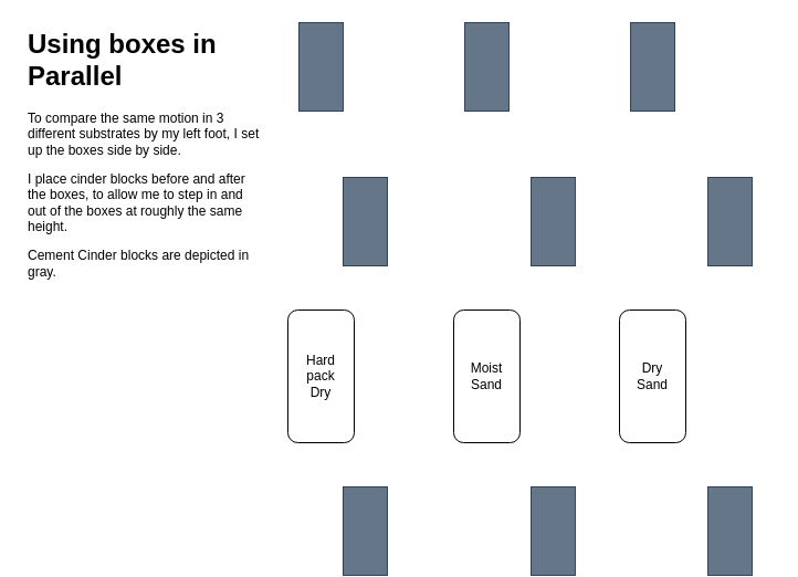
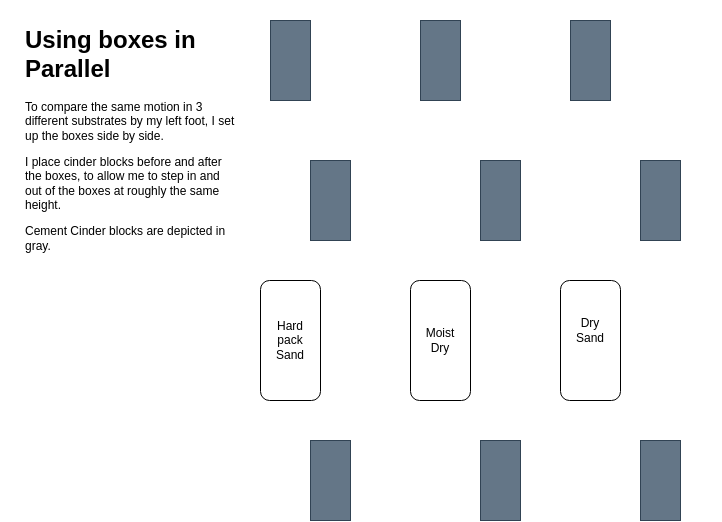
  <mxCell id="0" />
  <mxCell id="1" parent="0" />
  <mxCell id="2" value="" style="rounded=1;whiteSpace=wrap;html=1;rotation=-90;" vertex="1" parent="1"><mxGeometry x="230" y="310" width="120" height="60" as="geometry" /></mxCell>
  <mxCell id="3" value="" style="rounded=1;whiteSpace=wrap;html=1;rotation=-90;" vertex="1" parent="1"><mxGeometry x="380" y="310" width="120" height="60" as="geometry" /></mxCell>
  <mxCell id="4" value="" style="rounded=1;whiteSpace=wrap;html=1;rotation=-90;" vertex="1" parent="1"><mxGeometry x="530" y="310" width="120" height="60" as="geometry" /></mxCell>
  <mxCell id="5" value="" style="rounded=0;whiteSpace=wrap;html=1;rotation=-90;fillColor=#647687;strokeColor=#314354;fontColor=#ffffff;" vertex="1" parent="1"><mxGeometry x="290" y="460" width="80" height="40" as="geometry" /></mxCell>
  <mxCell id="6" value="" style="rounded=0;whiteSpace=wrap;html=1;rotation=-90;fillColor=#647687;strokeColor=#314354;fontColor=#ffffff;" vertex="1" parent="1"><mxGeometry x="460" y="460" width="80" height="40" as="geometry" /></mxCell>
  <mxCell id="7" value="" style="rounded=0;whiteSpace=wrap;html=1;rotation=-90;fillColor=#647687;strokeColor=#314354;fontColor=#ffffff;" vertex="1" parent="1"><mxGeometry x="620" y="460" width="80" height="40" as="geometry" /></mxCell>
  <mxCell id="8" value="" style="rounded=0;whiteSpace=wrap;html=1;rotation=-90;fillColor=#647687;strokeColor=#314354;fontColor=#ffffff;" vertex="1" parent="1"><mxGeometry x="620" y="180" width="80" height="40" as="geometry" /></mxCell>
  <mxCell id="9" value="" style="rounded=0;whiteSpace=wrap;html=1;rotation=-90;fillColor=#647687;strokeColor=#314354;fontColor=#ffffff;" vertex="1" parent="1"><mxGeometry x="460" y="180" width="80" height="40" as="geometry" /></mxCell>
  <mxCell id="10" value="" style="rounded=0;whiteSpace=wrap;html=1;rotation=-90;fillColor=#647687;strokeColor=#314354;fontColor=#ffffff;" vertex="1" parent="1"><mxGeometry x="290" y="180" width="80" height="40" as="geometry" /></mxCell>
  <mxCell id="11" value="" style="rounded=0;whiteSpace=wrap;html=1;rotation=-90;fillColor=#647687;strokeColor=#314354;fontColor=#ffffff;" vertex="1" parent="1"><mxGeometry x="250" y="40" width="80" height="40" as="geometry" /></mxCell>
  <mxCell id="12" value="" style="rounded=0;whiteSpace=wrap;html=1;rotation=-90;fillColor=#647687;strokeColor=#314354;fontColor=#ffffff;" vertex="1" parent="1"><mxGeometry x="400" y="40" width="80" height="40" as="geometry" /></mxCell>
  <mxCell id="13" value="" style="rounded=0;whiteSpace=wrap;html=1;rotation=-90;fillColor=#647687;strokeColor=#314354;fontColor=#ffffff;" vertex="1" parent="1"><mxGeometry x="550" y="40" width="80" height="40" as="geometry" /></mxCell>
- <mxCell id="14" value="&lt;div&gt;Hard&lt;/div&gt;&lt;div&gt;pack&lt;/div&gt;&lt;div&gt;Dry&lt;br&gt;&lt;/div&gt;" style="text;html=1;strokeColor=none;fillColor=none;align=center;verticalAlign=middle;whiteSpace=wrap;rounded=0;" vertex="1" parent="1"><mxGeometry x="270" y="330" width="40" height="20" as="geometry" /></mxCell>
- <mxCell id="15" value="&lt;div&gt;Moist&lt;/div&gt;&lt;div&gt;Sand&lt;br&gt;&lt;/div&gt;" style="text;html=1;strokeColor=none;fillColor=none;align=center;verticalAlign=middle;whiteSpace=wrap;rounded=0;" vertex="1" parent="1"><mxGeometry x="420" y="330" width="40" height="20" as="geometry" /></mxCell>
- <mxCell id="16" value="&lt;div&gt;Dry&lt;/div&gt;&lt;div&gt;Sand&lt;br&gt;&lt;/div&gt;" style="text;html=1;strokeColor=none;fillColor=none;align=center;verticalAlign=middle;whiteSpace=wrap;rounded=0;" vertex="1" parent="1"><mxGeometry x="570" y="330" width="40" height="20" as="geometry" /></mxCell>
+ <mxCell id="14" value="&lt;div&gt;Hard&lt;/div&gt;&lt;div&gt;pack&lt;/div&gt;&lt;div&gt;Sand&lt;br&gt;&lt;/div&gt;" style="text;html=1;strokeColor=none;fillColor=none;align=center;verticalAlign=middle;whiteSpace=wrap;rounded=0;" vertex="1" parent="1"><mxGeometry x="270" y="330" width="40" height="20" as="geometry" /></mxCell>
+ <mxCell id="15" value="&lt;div&gt;Moist&lt;/div&gt;&lt;div&gt;Dry&lt;br&gt;&lt;/div&gt;" style="text;html=1;strokeColor=none;fillColor=none;align=center;verticalAlign=middle;whiteSpace=wrap;rounded=0;" vertex="1" parent="1"><mxGeometry x="420" y="330" width="40" height="20" as="geometry" /></mxCell>
+ <mxCell id="16" value="&lt;div&gt;Dry&lt;/div&gt;&lt;div&gt;Sand&lt;br&gt;&lt;/div&gt;" style="text;html=1;strokeColor=none;fillColor=none;align=center;verticalAlign=middle;whiteSpace=wrap;rounded=0;" vertex="1" parent="1"><mxGeometry x="570" y="320" width="40" height="20" as="geometry" /></mxCell>
  <mxCell id="17" value="&lt;h1&gt;Using boxes in Parallel&lt;br&gt;&lt;/h1&gt;&lt;p&gt;To compare the same motion in 3 different substrates by my left foot, I set up the boxes side by side. &lt;br&gt;&lt;/p&gt;&lt;p&gt;I place cinder blocks before and after the boxes, to allow me to step in and out of the boxes at roughly the same height.&lt;/p&gt;&lt;p&gt;Cement Cinder blocks are depicted in gray.&lt;br&gt;&lt;/p&gt;&lt;p&gt;&lt;br&gt;&lt;/p&gt;" style="text;html=1;strokeColor=none;fillColor=none;spacing=5;spacingTop=-20;whiteSpace=wrap;overflow=hidden;rounded=0;" vertex="1" parent="1"><mxGeometry x="20" y="20" width="220" height="250" as="geometry" /></mxCell>
